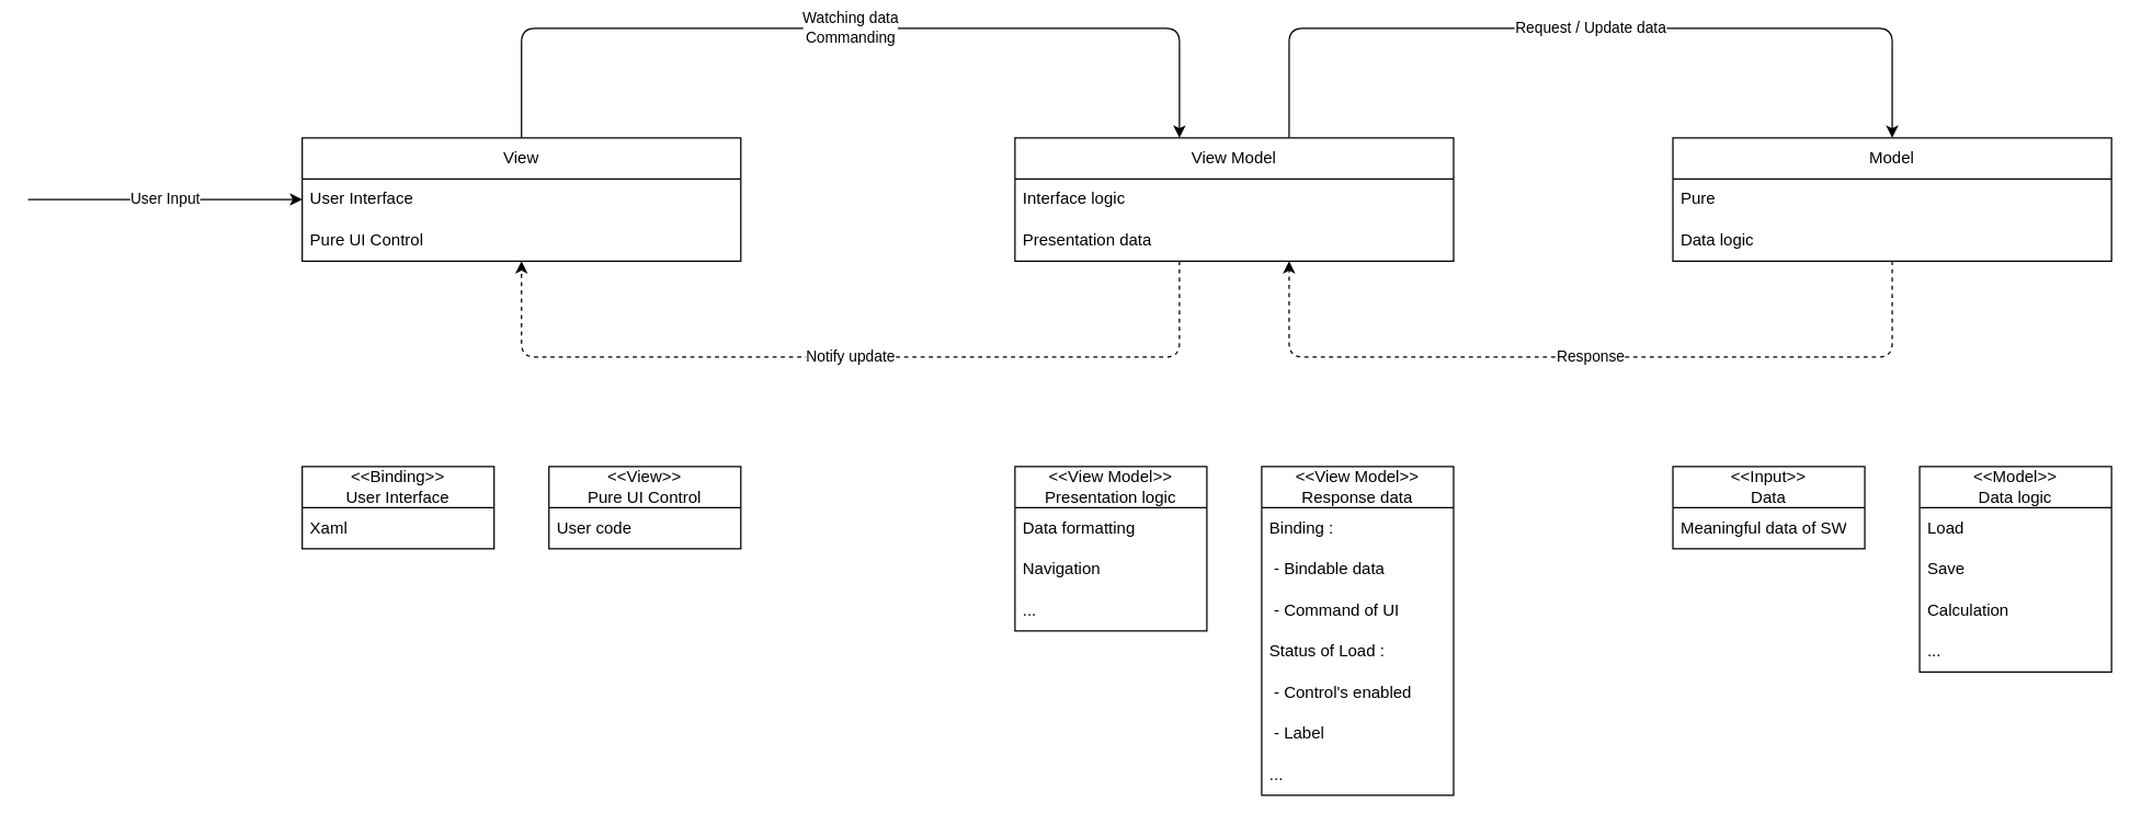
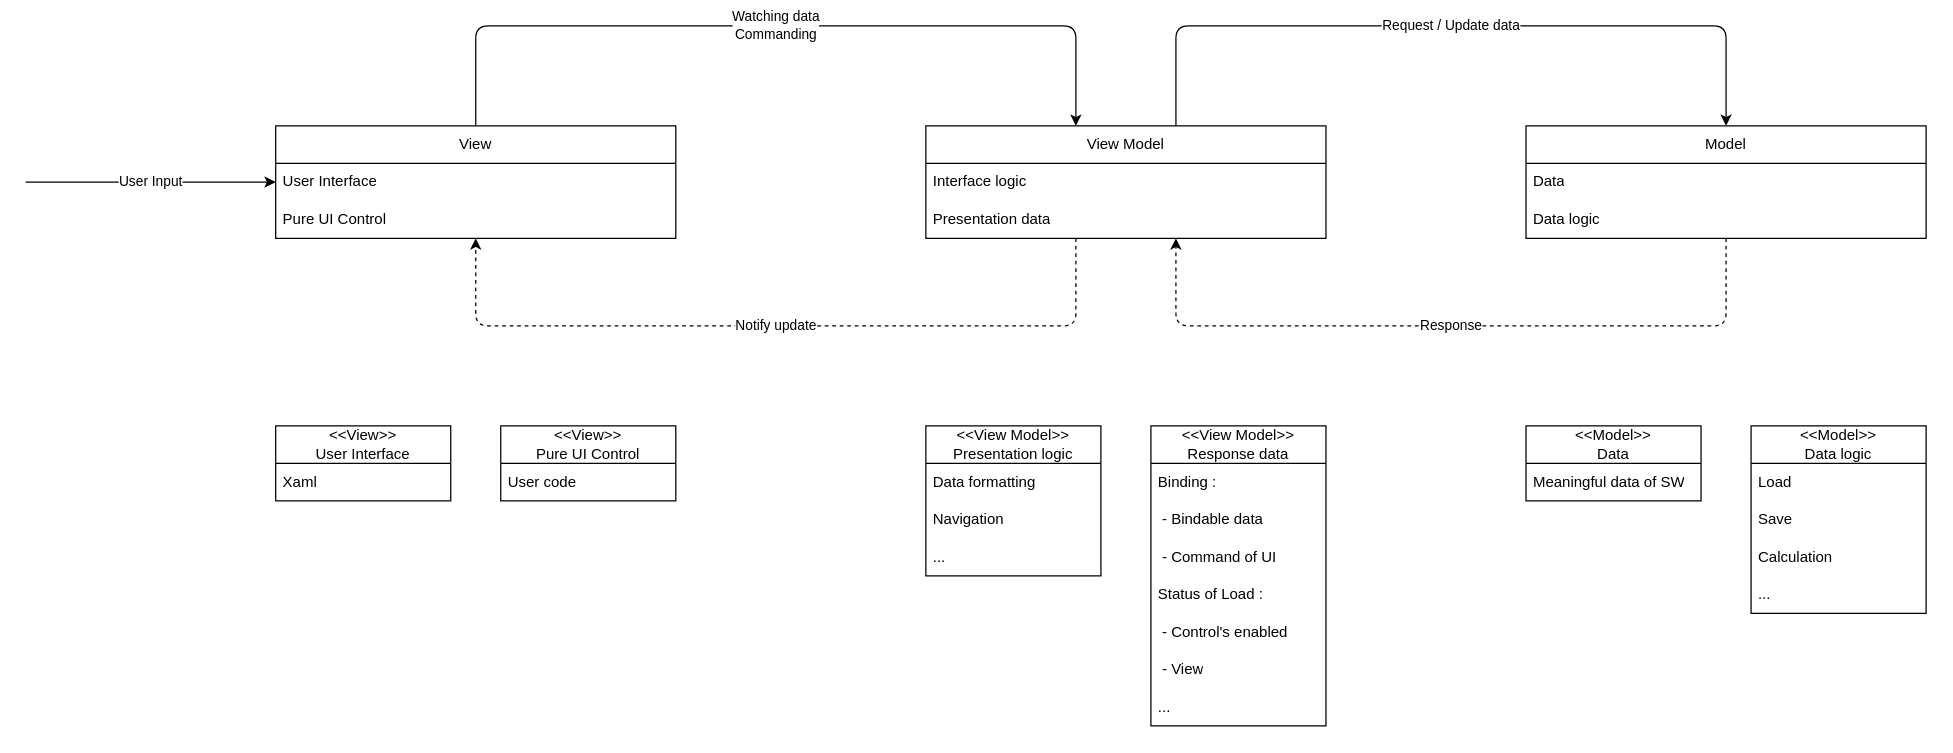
  <mxCell id="0" />
  <mxCell id="1" parent="0" />
  <mxCell id="2" value="Watching data&lt;br&gt;Commanding" style="edgeStyle=orthogonalEdgeStyle;rounded=1;orthogonalLoop=1;jettySize=auto;html=1;exitX=0.5;exitY=0;exitDx=0;exitDy=0;" edge="1" parent="1" source="3" target="8"><mxGeometry relative="1" as="geometry"><Array as="points"><mxPoint x="380" y="20" /><mxPoint x="860" y="20" /></Array></mxGeometry></mxCell>
  <mxCell id="3" value="View" style="swimlane;fontStyle=0;childLayout=stackLayout;horizontal=1;startSize=30;horizontalStack=0;resizeParent=1;resizeParentMax=0;resizeLast=0;collapsible=1;marginBottom=0;whiteSpace=wrap;html=1;" vertex="1" parent="1"><mxGeometry x="220" y="100" width="320" height="90" as="geometry" /></mxCell>
  <mxCell id="4" value="User Interface" style="text;strokeColor=none;fillColor=none;align=left;verticalAlign=middle;spacingLeft=4;spacingRight=4;overflow=hidden;points=[[0,0.5],[1,0.5]];portConstraint=eastwest;rotatable=0;whiteSpace=wrap;html=1;" vertex="1" parent="3"><mxGeometry y="30" width="320" height="30" as="geometry" /></mxCell>
  <mxCell id="5" value="Pure UI Control" style="text;strokeColor=none;fillColor=none;align=left;verticalAlign=middle;spacingLeft=4;spacingRight=4;overflow=hidden;points=[[0,0.5],[1,0.5]];portConstraint=eastwest;rotatable=0;whiteSpace=wrap;html=1;" vertex="1" parent="3"><mxGeometry y="60" width="320" height="30" as="geometry" /></mxCell>
  <mxCell id="6" value="Request / Update data" style="edgeStyle=orthogonalEdgeStyle;rounded=1;orthogonalLoop=1;jettySize=auto;html=1;" edge="1" parent="1" source="8" target="12"><mxGeometry relative="1" as="geometry"><Array as="points"><mxPoint x="940" y="20" /><mxPoint x="1380" y="20" /></Array></mxGeometry></mxCell>
  <mxCell id="7" value="Notify update" style="edgeStyle=orthogonalEdgeStyle;rounded=1;orthogonalLoop=1;jettySize=auto;html=1;dashed=1;" edge="1" parent="1" source="8" target="3"><mxGeometry relative="1" as="geometry"><Array as="points"><mxPoint x="860" y="260" /><mxPoint x="380" y="260" /></Array></mxGeometry></mxCell>
  <mxCell id="8" value="View Model" style="swimlane;fontStyle=0;childLayout=stackLayout;horizontal=1;startSize=30;horizontalStack=0;resizeParent=1;resizeParentMax=0;resizeLast=0;collapsible=1;marginBottom=0;whiteSpace=wrap;html=1;" vertex="1" parent="1"><mxGeometry x="740" y="100" width="320" height="90" as="geometry" /></mxCell>
  <mxCell id="9" value="Interface logic" style="text;strokeColor=none;fillColor=none;align=left;verticalAlign=middle;spacingLeft=4;spacingRight=4;overflow=hidden;points=[[0,0.5],[1,0.5]];portConstraint=eastwest;rotatable=0;whiteSpace=wrap;html=1;" vertex="1" parent="8"><mxGeometry y="30" width="320" height="30" as="geometry" /></mxCell>
  <mxCell id="10" value="Presentation data" style="text;strokeColor=none;fillColor=none;align=left;verticalAlign=middle;spacingLeft=4;spacingRight=4;overflow=hidden;points=[[0,0.5],[1,0.5]];portConstraint=eastwest;rotatable=0;whiteSpace=wrap;html=1;" vertex="1" parent="8"><mxGeometry y="60" width="320" height="30" as="geometry" /></mxCell>
  <mxCell id="11" value="Response" style="edgeStyle=orthogonalEdgeStyle;rounded=1;orthogonalLoop=1;jettySize=auto;html=1;dashed=1;" edge="1" parent="1" source="12" target="8"><mxGeometry relative="1" as="geometry"><Array as="points"><mxPoint x="1380" y="260" /><mxPoint x="940" y="260" /></Array></mxGeometry></mxCell>
  <mxCell id="12" value="Model" style="swimlane;fontStyle=0;childLayout=stackLayout;horizontal=1;startSize=30;horizontalStack=0;resizeParent=1;resizeParentMax=0;resizeLast=0;collapsible=1;marginBottom=0;whiteSpace=wrap;html=1;" vertex="1" parent="1"><mxGeometry x="1220" y="100" width="320" height="90" as="geometry" /></mxCell>
- <mxCell id="13" value="Pure" style="text;strokeColor=none;fillColor=none;align=left;verticalAlign=middle;spacingLeft=4;spacingRight=4;overflow=hidden;points=[[0,0.5],[1,0.5]];portConstraint=eastwest;rotatable=0;whiteSpace=wrap;html=1;" vertex="1" parent="12"><mxGeometry y="30" width="320" height="30" as="geometry" /></mxCell>
+ <mxCell id="13" value="Data" style="text;strokeColor=none;fillColor=none;align=left;verticalAlign=middle;spacingLeft=4;spacingRight=4;overflow=hidden;points=[[0,0.5],[1,0.5]];portConstraint=eastwest;rotatable=0;whiteSpace=wrap;html=1;" vertex="1" parent="12"><mxGeometry y="30" width="320" height="30" as="geometry" /></mxCell>
  <mxCell id="14" value="Data logic" style="text;strokeColor=none;fillColor=none;align=left;verticalAlign=middle;spacingLeft=4;spacingRight=4;overflow=hidden;points=[[0,0.5],[1,0.5]];portConstraint=eastwest;rotatable=0;whiteSpace=wrap;html=1;" vertex="1" parent="12"><mxGeometry y="60" width="320" height="30" as="geometry" /></mxCell>
- <mxCell id="15" value="&amp;lt;&amp;lt;Binding&amp;gt;&amp;gt;&lt;br&gt;User Interface" style="swimlane;fontStyle=0;childLayout=stackLayout;horizontal=1;startSize=30;horizontalStack=0;resizeParent=1;resizeParentMax=0;resizeLast=0;collapsible=1;marginBottom=0;whiteSpace=wrap;html=1;" vertex="1" parent="1"><mxGeometry x="220" y="340" width="140" height="60" as="geometry" /></mxCell>
+ <mxCell id="15" value="&amp;lt;&amp;lt;View&amp;gt;&amp;gt;&lt;br&gt;User Interface" style="swimlane;fontStyle=0;childLayout=stackLayout;horizontal=1;startSize=30;horizontalStack=0;resizeParent=1;resizeParentMax=0;resizeLast=0;collapsible=1;marginBottom=0;whiteSpace=wrap;html=1;" vertex="1" parent="1"><mxGeometry x="220" y="340" width="140" height="60" as="geometry" /></mxCell>
  <mxCell id="16" value="Xaml" style="text;strokeColor=none;fillColor=none;align=left;verticalAlign=middle;spacingLeft=4;spacingRight=4;overflow=hidden;points=[[0,0.5],[1,0.5]];portConstraint=eastwest;rotatable=0;whiteSpace=wrap;html=1;" vertex="1" parent="15"><mxGeometry y="30" width="140" height="30" as="geometry" /></mxCell>
  <mxCell id="17" value="&amp;lt;&amp;lt;View&amp;gt;&amp;gt;&lt;br&gt;Pure UI Control" style="swimlane;fontStyle=0;childLayout=stackLayout;horizontal=1;startSize=30;horizontalStack=0;resizeParent=1;resizeParentMax=0;resizeLast=0;collapsible=1;marginBottom=0;whiteSpace=wrap;html=1;" vertex="1" parent="1"><mxGeometry x="400" y="340" width="140" height="60" as="geometry" /></mxCell>
  <mxCell id="18" value="User code" style="text;strokeColor=none;fillColor=none;align=left;verticalAlign=middle;spacingLeft=4;spacingRight=4;overflow=hidden;points=[[0,0.5],[1,0.5]];portConstraint=eastwest;rotatable=0;whiteSpace=wrap;html=1;" vertex="1" parent="17"><mxGeometry y="30" width="140" height="30" as="geometry" /></mxCell>
  <mxCell id="19" value="&amp;lt;&amp;lt;View Model&amp;gt;&amp;gt;&lt;br&gt;Presentation logic" style="swimlane;fontStyle=0;childLayout=stackLayout;horizontal=1;startSize=30;horizontalStack=0;resizeParent=1;resizeParentMax=0;resizeLast=0;collapsible=1;marginBottom=0;whiteSpace=wrap;html=1;" vertex="1" parent="1"><mxGeometry x="740" y="340" width="140" height="120" as="geometry" /></mxCell>
  <mxCell id="20" value="Data formatting" style="text;strokeColor=none;fillColor=none;align=left;verticalAlign=middle;spacingLeft=4;spacingRight=4;overflow=hidden;points=[[0,0.5],[1,0.5]];portConstraint=eastwest;rotatable=0;whiteSpace=wrap;html=1;" vertex="1" parent="19"><mxGeometry y="30" width="140" height="30" as="geometry" /></mxCell>
  <mxCell id="21" value="Navigation" style="text;strokeColor=none;fillColor=none;align=left;verticalAlign=middle;spacingLeft=4;spacingRight=4;overflow=hidden;points=[[0,0.5],[1,0.5]];portConstraint=eastwest;rotatable=0;whiteSpace=wrap;html=1;" vertex="1" parent="19"><mxGeometry y="60" width="140" height="30" as="geometry" /></mxCell>
  <mxCell id="22" value="..." style="text;strokeColor=none;fillColor=none;align=left;verticalAlign=middle;spacingLeft=4;spacingRight=4;overflow=hidden;points=[[0,0.5],[1,0.5]];portConstraint=eastwest;rotatable=0;whiteSpace=wrap;html=1;" vertex="1" parent="19"><mxGeometry y="90" width="140" height="30" as="geometry" /></mxCell>
  <mxCell id="23" value="&amp;lt;&amp;lt;View Model&amp;gt;&amp;gt;&lt;br&gt;Response data" style="swimlane;fontStyle=0;childLayout=stackLayout;horizontal=1;startSize=30;horizontalStack=0;resizeParent=1;resizeParentMax=0;resizeLast=0;collapsible=1;marginBottom=0;whiteSpace=wrap;html=1;" vertex="1" parent="1"><mxGeometry x="920" y="340" width="140" height="240" as="geometry" /></mxCell>
  <mxCell id="24" value="Binding :" style="text;strokeColor=none;fillColor=none;align=left;verticalAlign=middle;spacingLeft=4;spacingRight=4;overflow=hidden;points=[[0,0.5],[1,0.5]];portConstraint=eastwest;rotatable=0;whiteSpace=wrap;html=1;" vertex="1" parent="23"><mxGeometry y="30" width="140" height="30" as="geometry" /></mxCell>
  <mxCell id="25" value="&amp;nbsp;- Bindable data" style="text;strokeColor=none;fillColor=none;align=left;verticalAlign=middle;spacingLeft=4;spacingRight=4;overflow=hidden;points=[[0,0.5],[1,0.5]];portConstraint=eastwest;rotatable=0;whiteSpace=wrap;html=1;" vertex="1" parent="23"><mxGeometry y="60" width="140" height="30" as="geometry" /></mxCell>
  <mxCell id="26" value="&amp;nbsp;- Command of UI" style="text;strokeColor=none;fillColor=none;align=left;verticalAlign=middle;spacingLeft=4;spacingRight=4;overflow=hidden;points=[[0,0.5],[1,0.5]];portConstraint=eastwest;rotatable=0;whiteSpace=wrap;html=1;" vertex="1" parent="23"><mxGeometry y="90" width="140" height="30" as="geometry" /></mxCell>
  <mxCell id="27" value="Status of Load :&amp;nbsp;" style="text;strokeColor=none;fillColor=none;align=left;verticalAlign=middle;spacingLeft=4;spacingRight=4;overflow=hidden;points=[[0,0.5],[1,0.5]];portConstraint=eastwest;rotatable=0;whiteSpace=wrap;html=1;" vertex="1" parent="23"><mxGeometry y="120" width="140" height="30" as="geometry" /></mxCell>
  <mxCell id="28" value="&amp;nbsp;- Control's enabled" style="text;strokeColor=none;fillColor=none;align=left;verticalAlign=middle;spacingLeft=4;spacingRight=4;overflow=hidden;points=[[0,0.5],[1,0.5]];portConstraint=eastwest;rotatable=0;whiteSpace=wrap;html=1;" vertex="1" parent="23"><mxGeometry y="150" width="140" height="30" as="geometry" /></mxCell>
- <mxCell id="29" value="&amp;nbsp;- Label" style="text;strokeColor=none;fillColor=none;align=left;verticalAlign=middle;spacingLeft=4;spacingRight=4;overflow=hidden;points=[[0,0.5],[1,0.5]];portConstraint=eastwest;rotatable=0;whiteSpace=wrap;html=1;" vertex="1" parent="23"><mxGeometry y="180" width="140" height="30" as="geometry" /></mxCell>
+ <mxCell id="29" value="&amp;nbsp;- View" style="text;strokeColor=none;fillColor=none;align=left;verticalAlign=middle;spacingLeft=4;spacingRight=4;overflow=hidden;points=[[0,0.5],[1,0.5]];portConstraint=eastwest;rotatable=0;whiteSpace=wrap;html=1;" vertex="1" parent="23"><mxGeometry y="180" width="140" height="30" as="geometry" /></mxCell>
  <mxCell id="30" value="..." style="text;strokeColor=none;fillColor=none;align=left;verticalAlign=middle;spacingLeft=4;spacingRight=4;overflow=hidden;points=[[0,0.5],[1,0.5]];portConstraint=eastwest;rotatable=0;whiteSpace=wrap;html=1;" vertex="1" parent="23"><mxGeometry y="210" width="140" height="30" as="geometry" /></mxCell>
- <mxCell id="31" value="&amp;lt;&amp;lt;Input&amp;gt;&amp;gt;&lt;br&gt;Data" style="swimlane;fontStyle=0;childLayout=stackLayout;horizontal=1;startSize=30;horizontalStack=0;resizeParent=1;resizeParentMax=0;resizeLast=0;collapsible=1;marginBottom=0;whiteSpace=wrap;html=1;" vertex="1" parent="1"><mxGeometry x="1220" y="340" width="140" height="60" as="geometry" /></mxCell>
+ <mxCell id="31" value="&amp;lt;&amp;lt;Model&amp;gt;&amp;gt;&lt;br&gt;Data" style="swimlane;fontStyle=0;childLayout=stackLayout;horizontal=1;startSize=30;horizontalStack=0;resizeParent=1;resizeParentMax=0;resizeLast=0;collapsible=1;marginBottom=0;whiteSpace=wrap;html=1;" vertex="1" parent="1"><mxGeometry x="1220" y="340" width="140" height="60" as="geometry" /></mxCell>
  <mxCell id="32" value="Meaningful data of SW" style="text;strokeColor=none;fillColor=none;align=left;verticalAlign=middle;spacingLeft=4;spacingRight=4;overflow=hidden;points=[[0,0.5],[1,0.5]];portConstraint=eastwest;rotatable=0;whiteSpace=wrap;html=1;" vertex="1" parent="31"><mxGeometry y="30" width="140" height="30" as="geometry" /></mxCell>
  <mxCell id="33" value="&amp;lt;&amp;lt;Model&amp;gt;&amp;gt;&lt;br&gt;Data logic" style="swimlane;fontStyle=0;childLayout=stackLayout;horizontal=1;startSize=30;horizontalStack=0;resizeParent=1;resizeParentMax=0;resizeLast=0;collapsible=1;marginBottom=0;whiteSpace=wrap;html=1;" vertex="1" parent="1"><mxGeometry x="1400" y="340" width="140" height="150" as="geometry" /></mxCell>
  <mxCell id="34" value="Load" style="text;strokeColor=none;fillColor=none;align=left;verticalAlign=middle;spacingLeft=4;spacingRight=4;overflow=hidden;points=[[0,0.5],[1,0.5]];portConstraint=eastwest;rotatable=0;whiteSpace=wrap;html=1;" vertex="1" parent="33"><mxGeometry y="30" width="140" height="30" as="geometry" /></mxCell>
  <mxCell id="35" value="Save" style="text;strokeColor=none;fillColor=none;align=left;verticalAlign=middle;spacingLeft=4;spacingRight=4;overflow=hidden;points=[[0,0.5],[1,0.5]];portConstraint=eastwest;rotatable=0;whiteSpace=wrap;html=1;" vertex="1" parent="33"><mxGeometry y="60" width="140" height="30" as="geometry" /></mxCell>
  <mxCell id="36" value="Calculation" style="text;strokeColor=none;fillColor=none;align=left;verticalAlign=middle;spacingLeft=4;spacingRight=4;overflow=hidden;points=[[0,0.5],[1,0.5]];portConstraint=eastwest;rotatable=0;whiteSpace=wrap;html=1;" vertex="1" parent="33"><mxGeometry y="90" width="140" height="30" as="geometry" /></mxCell>
  <mxCell id="37" value="..." style="text;strokeColor=none;fillColor=none;align=left;verticalAlign=middle;spacingLeft=4;spacingRight=4;overflow=hidden;points=[[0,0.5],[1,0.5]];portConstraint=eastwest;rotatable=0;whiteSpace=wrap;html=1;" vertex="1" parent="33"><mxGeometry y="120" width="140" height="30" as="geometry" /></mxCell>
  <mxCell id="38" value="User Input" style="endArrow=classic;html=1;rounded=1;" edge="1" parent="1" target="3"><mxGeometry width="50" height="50" relative="1" as="geometry"><mxPoint x="20" y="145" as="sourcePoint" /><mxPoint x="850" y="320" as="targetPoint" /></mxGeometry></mxCell>
